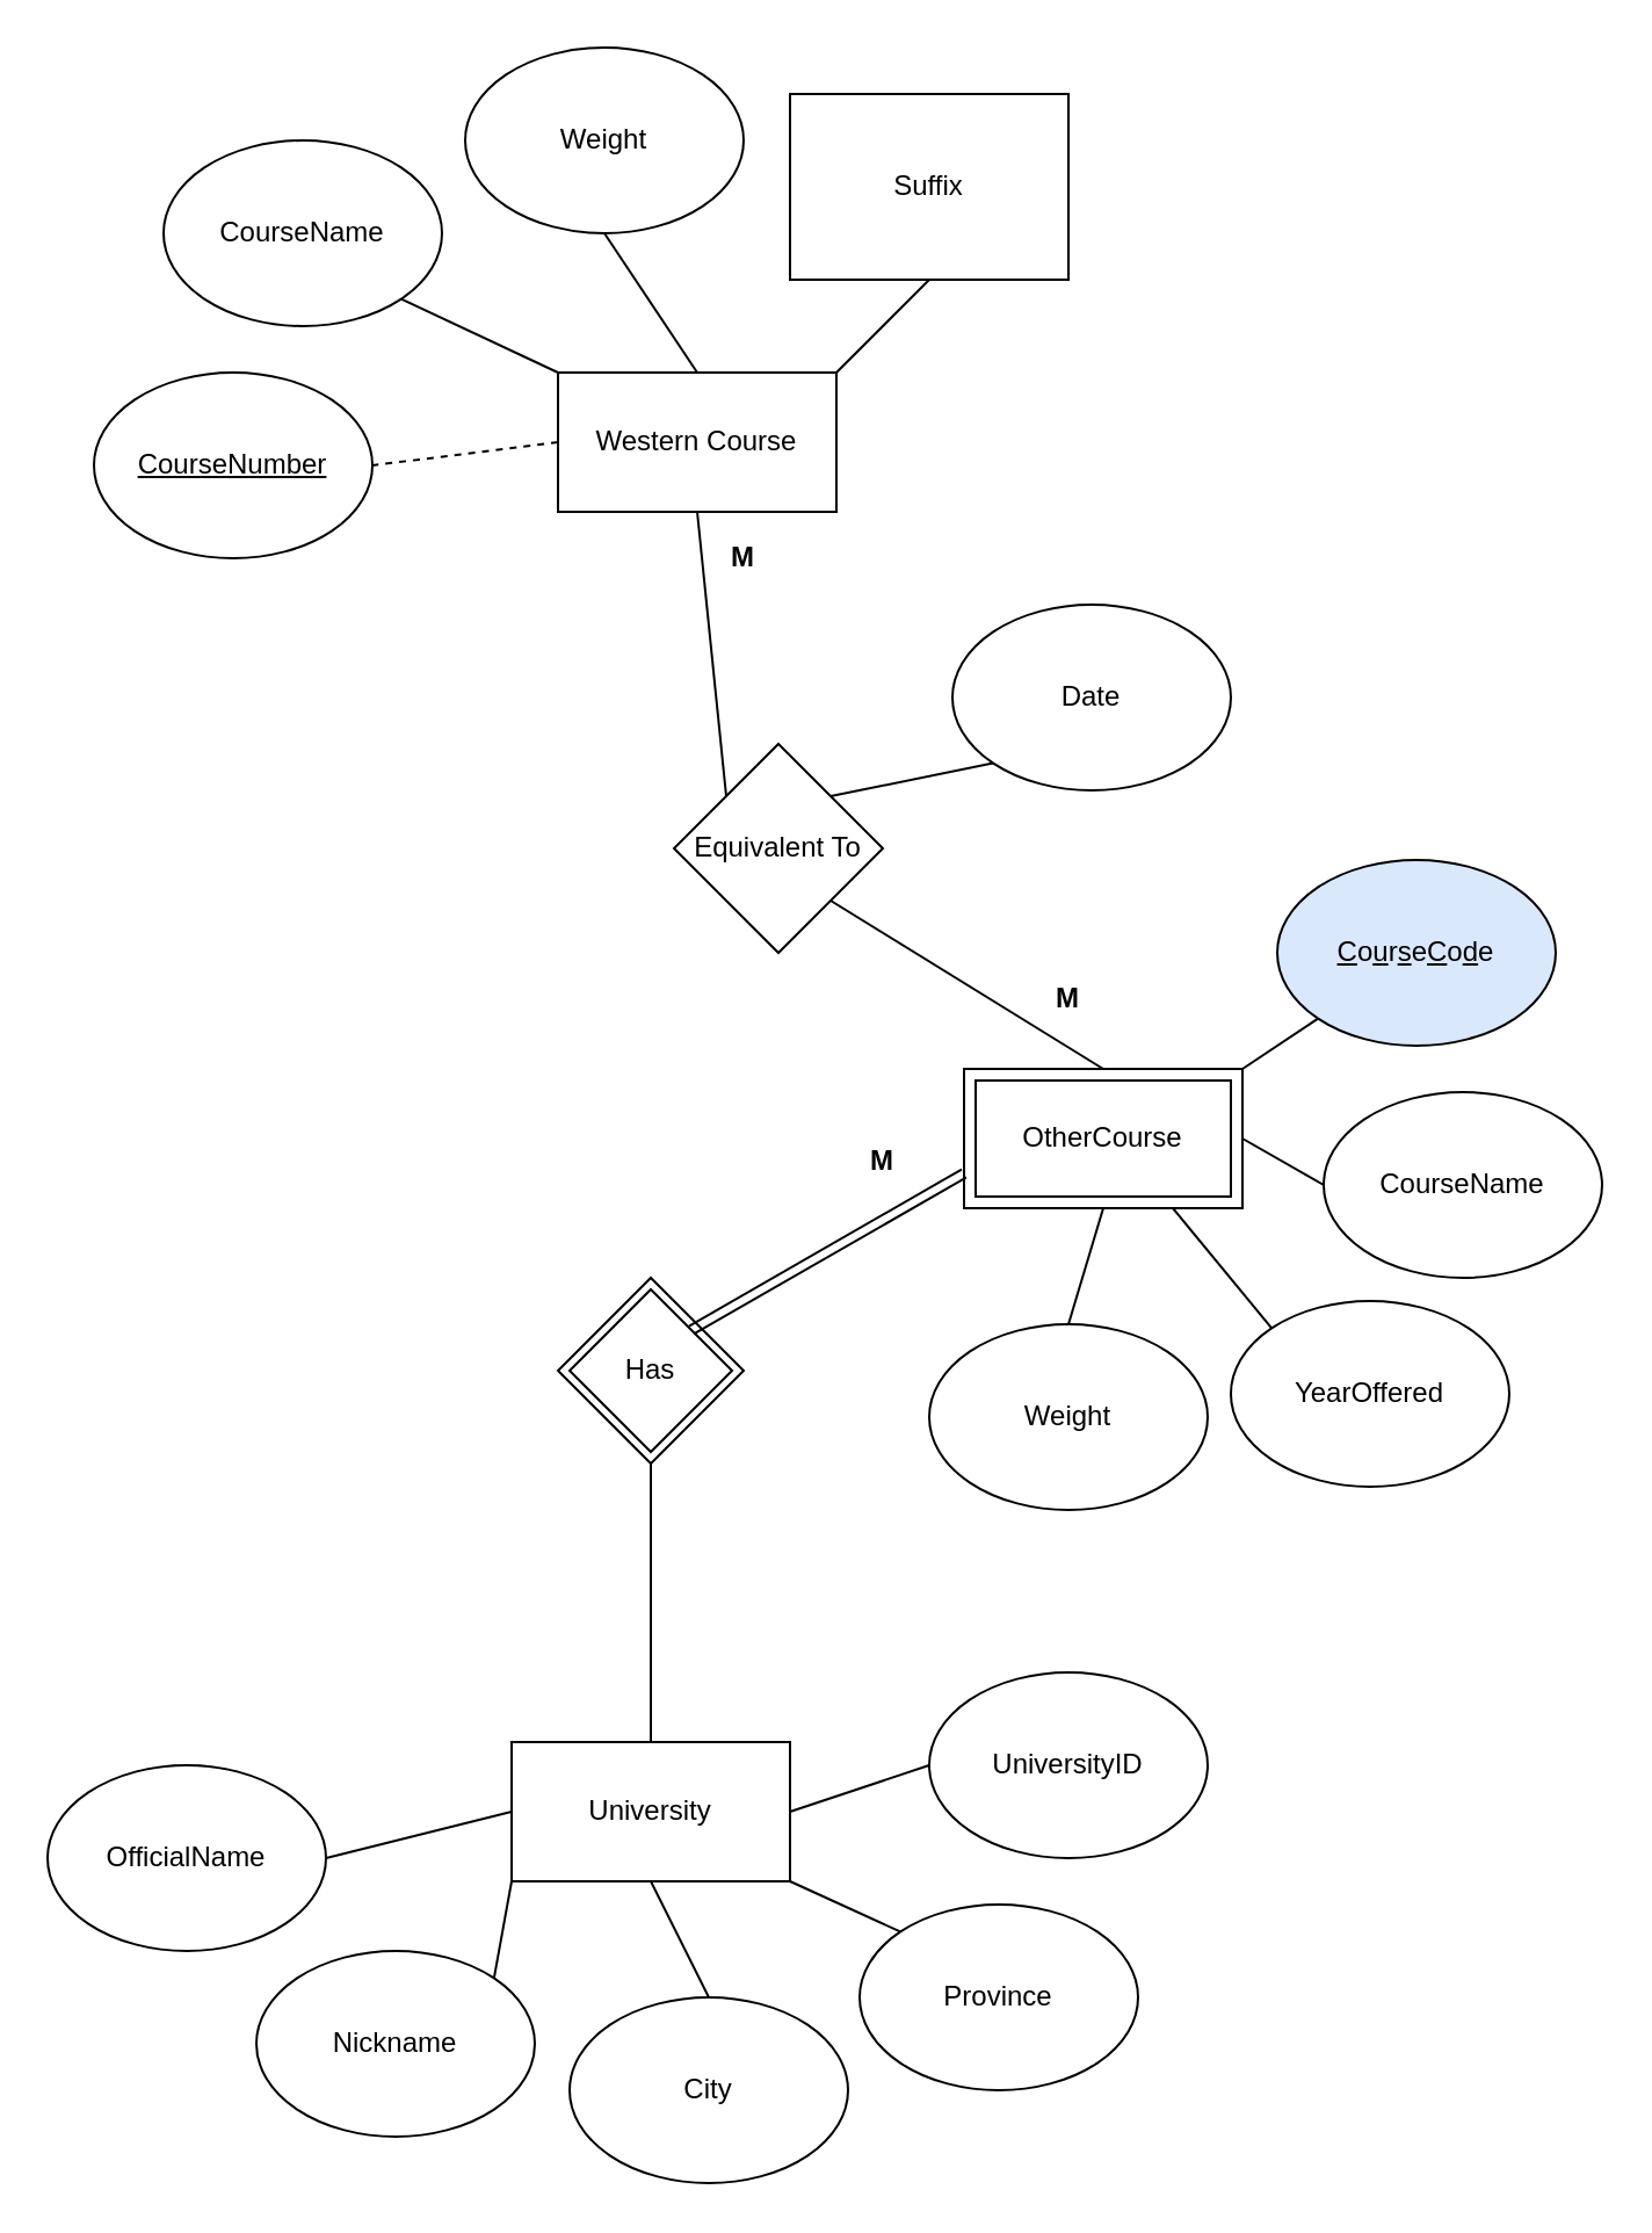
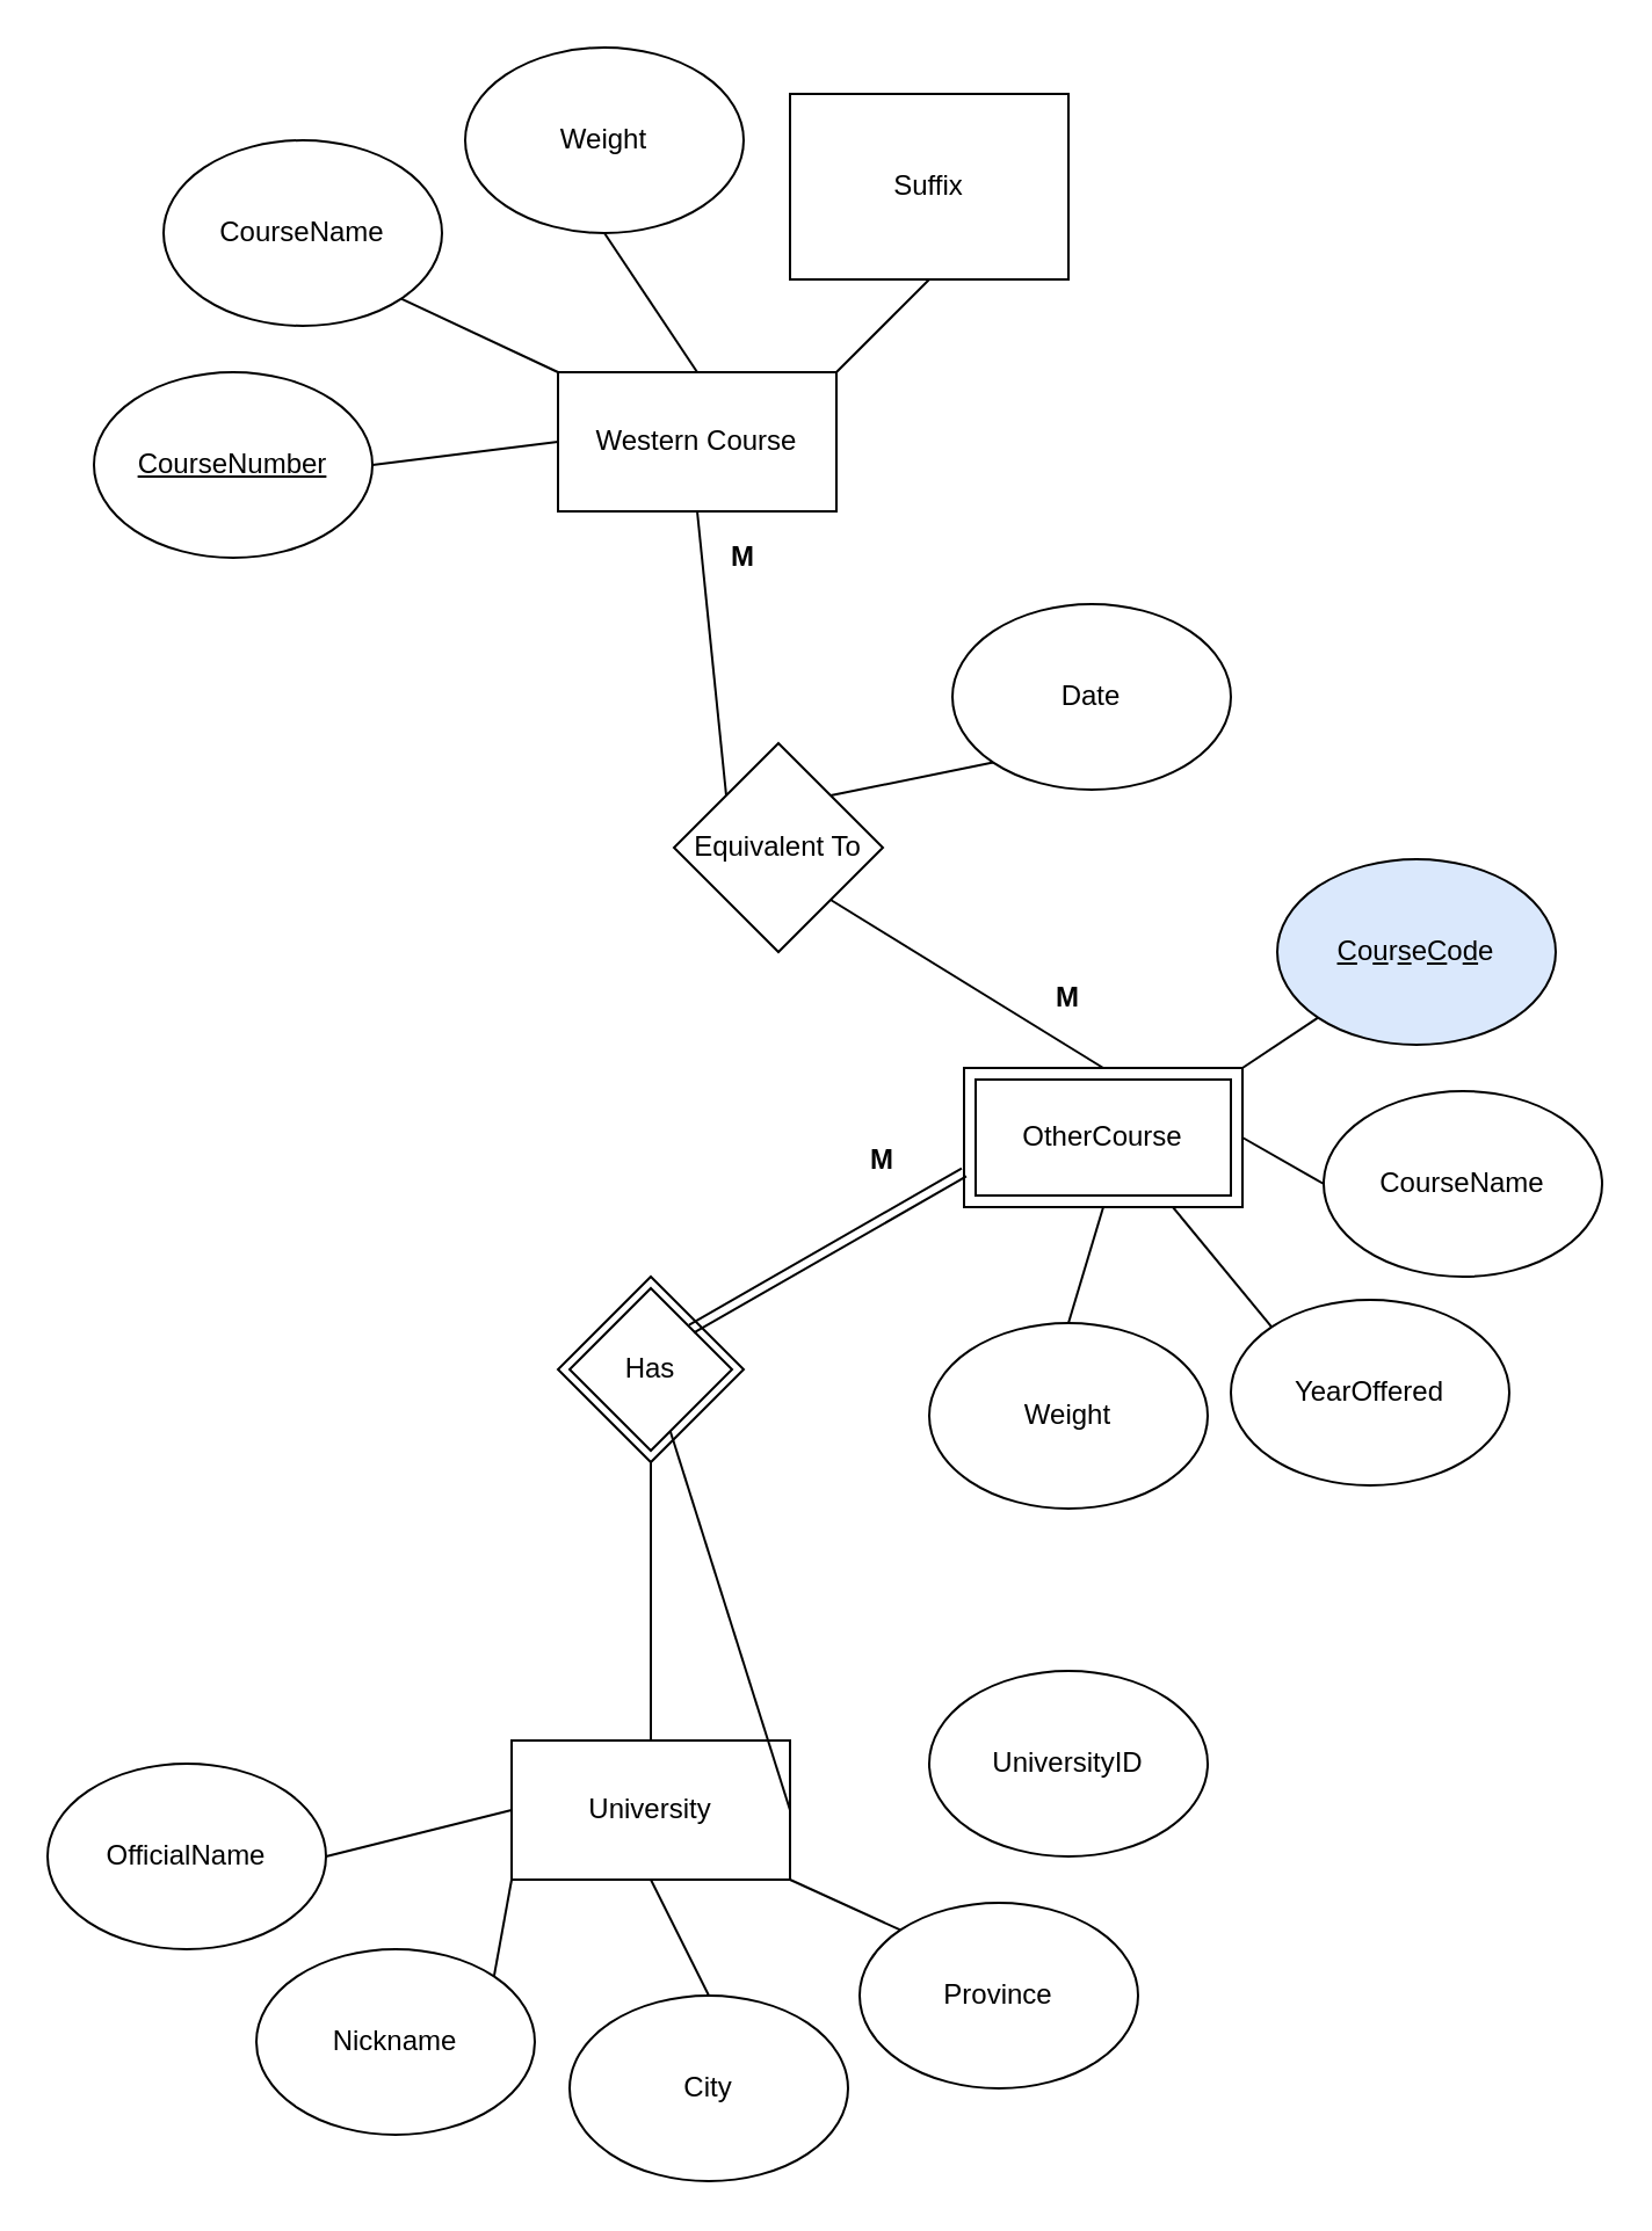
  <mxCell id="0" />
  <mxCell id="1" parent="0" />
  <mxCell id="2" value="Western Course" style="rounded=0;whiteSpace=wrap;html=1;" parent="1" vertex="1"><mxGeometry x="240" y="160" width="120" height="60" as="geometry" /></mxCell>
  <mxCell id="3" value="CourseNumber" style="ellipse;whiteSpace=wrap;html=1;fontStyle=4" parent="1" vertex="1"><mxGeometry x="40" y="160" width="120" height="80" as="geometry" /></mxCell>
  <mxCell id="4" value="CourseName" style="ellipse;whiteSpace=wrap;html=1;" parent="1" vertex="1"><mxGeometry x="70" y="60" width="120" height="80" as="geometry" /></mxCell>
  <mxCell id="5" value="Weight" style="ellipse;whiteSpace=wrap;html=1;" parent="1" vertex="1"><mxGeometry x="200" y="20" width="120" height="80" as="geometry" /></mxCell>
  <mxCell id="6" value="Suffix" style="whiteSpace=wrap;html=1;rounded=0;" parent="1" vertex="1"><mxGeometry x="340" y="40" width="120" height="80" as="geometry" /></mxCell>
- <mxCell id="7" value="" style="endArrow=none;html=1;exitX=0;exitY=0.5;exitDx=0;exitDy=0;entryX=1;entryY=0.5;entryDx=0;entryDy=0;dashed=1;" parent="1" source="2" target="3" edge="1"><mxGeometry width="50" height="50" relative="1" as="geometry"><mxPoint x="400" y="550" as="sourcePoint" /><mxPoint x="450" y="500" as="targetPoint" /></mxGeometry></mxCell>
+ <mxCell id="7" value="" style="endArrow=none;html=1;exitX=0;exitY=0.5;exitDx=0;exitDy=0;entryX=1;entryY=0.5;entryDx=0;entryDy=0;" parent="1" source="2" target="3" edge="1"><mxGeometry width="50" height="50" relative="1" as="geometry"><mxPoint x="400" y="550" as="sourcePoint" /><mxPoint x="450" y="500" as="targetPoint" /></mxGeometry></mxCell>
  <mxCell id="8" value="" style="endArrow=none;html=1;exitX=0;exitY=0;exitDx=0;exitDy=0;entryX=1;entryY=1;entryDx=0;entryDy=0;" parent="1" source="2" target="4" edge="1"><mxGeometry width="50" height="50" relative="1" as="geometry"><mxPoint x="400" y="550" as="sourcePoint" /><mxPoint x="450" y="500" as="targetPoint" /></mxGeometry></mxCell>
  <mxCell id="9" value="" style="endArrow=none;html=1;exitX=0.5;exitY=0;exitDx=0;exitDy=0;entryX=0.5;entryY=1;entryDx=0;entryDy=0;" parent="1" source="2" target="5" edge="1"><mxGeometry width="50" height="50" relative="1" as="geometry"><mxPoint x="400" y="550" as="sourcePoint" /><mxPoint x="450" y="500" as="targetPoint" /></mxGeometry></mxCell>
  <mxCell id="10" value="" style="endArrow=none;html=1;exitX=1;exitY=0;exitDx=0;exitDy=0;entryX=0.5;entryY=1;entryDx=0;entryDy=0;" parent="1" source="2" target="6" edge="1"><mxGeometry width="50" height="50" relative="1" as="geometry"><mxPoint x="400" y="550" as="sourcePoint" /><mxPoint x="450" y="500" as="targetPoint" /></mxGeometry></mxCell>
  <mxCell id="11" value="Equivalent To" style="rhombus;whiteSpace=wrap;html=1;" parent="1" vertex="1"><mxGeometry x="290" y="320" width="90" height="90" as="geometry" /></mxCell>
  <mxCell id="12" value="" style="rounded=0;whiteSpace=wrap;html=1;" parent="1" vertex="1"><mxGeometry x="415" y="460" width="120" height="60" as="geometry" /></mxCell>
  <mxCell id="13" value="OtherCourse" style="rounded=0;whiteSpace=wrap;html=1;" parent="1" vertex="1"><mxGeometry x="420" y="465" width="110" height="50" as="geometry" /></mxCell>
  <mxCell id="14" value="" style="endArrow=none;html=1;exitX=1;exitY=1;exitDx=0;exitDy=0;entryX=0.5;entryY=0;entryDx=0;entryDy=0;" parent="1" source="11" target="12" edge="1"><mxGeometry width="50" height="50" relative="1" as="geometry"><mxPoint x="400" y="550" as="sourcePoint" /><mxPoint x="475" y="420" as="targetPoint" /></mxGeometry></mxCell>
  <mxCell id="15" value="" style="endArrow=none;html=1;exitX=0.5;exitY=1;exitDx=0;exitDy=0;entryX=0;entryY=0;entryDx=0;entryDy=0;" parent="1" source="2" target="11" edge="1"><mxGeometry width="50" height="50" relative="1" as="geometry"><mxPoint x="400" y="550" as="sourcePoint" /><mxPoint x="450" y="500" as="targetPoint" /></mxGeometry></mxCell>
  <mxCell id="16" value="&lt;u&gt;C&lt;/u&gt;o&lt;u&gt;u&lt;/u&gt;r&lt;u&gt;s&lt;/u&gt;e&lt;u&gt;C&lt;/u&gt;o&lt;u&gt;d&lt;/u&gt;e" style="ellipse;whiteSpace=wrap;html=1;fillColor=#dae8fc;" parent="1" vertex="1"><mxGeometry x="550" y="370" width="120" height="80" as="geometry" /></mxCell>
  <mxCell id="17" value="CourseName" style="ellipse;whiteSpace=wrap;html=1;" parent="1" vertex="1"><mxGeometry x="570" y="470" width="120" height="80" as="geometry" /></mxCell>
  <mxCell id="18" value="YearOffered" style="ellipse;whiteSpace=wrap;html=1;" parent="1" vertex="1"><mxGeometry x="530" y="560" width="120" height="80" as="geometry" /></mxCell>
  <mxCell id="19" value="Weight" style="ellipse;whiteSpace=wrap;html=1;" parent="1" vertex="1"><mxGeometry x="400" y="570" width="120" height="80" as="geometry" /></mxCell>
  <mxCell id="20" value="" style="endArrow=none;html=1;entryX=0;entryY=1;entryDx=0;entryDy=0;exitX=1;exitY=0;exitDx=0;exitDy=0;" parent="1" source="12" target="16" edge="1"><mxGeometry width="50" height="50" relative="1" as="geometry"><mxPoint x="510" y="380" as="sourcePoint" /><mxPoint x="450" y="500" as="targetPoint" /></mxGeometry></mxCell>
  <mxCell id="21" value="" style="endArrow=none;html=1;entryX=0;entryY=0.5;entryDx=0;entryDy=0;exitX=1;exitY=0.5;exitDx=0;exitDy=0;" parent="1" source="12" target="17" edge="1"><mxGeometry width="50" height="50" relative="1" as="geometry"><mxPoint x="400" y="550" as="sourcePoint" /><mxPoint x="450" y="500" as="targetPoint" /></mxGeometry></mxCell>
  <mxCell id="22" value="" style="endArrow=none;html=1;entryX=0;entryY=0;entryDx=0;entryDy=0;exitX=0.75;exitY=1;exitDx=0;exitDy=0;" parent="1" source="12" target="18" edge="1"><mxGeometry width="50" height="50" relative="1" as="geometry"><mxPoint x="400" y="550" as="sourcePoint" /><mxPoint x="450" y="500" as="targetPoint" /></mxGeometry></mxCell>
  <mxCell id="23" value="" style="endArrow=none;html=1;exitX=0.5;exitY=0;exitDx=0;exitDy=0;entryX=0.5;entryY=1;entryDx=0;entryDy=0;" parent="1" source="19" target="12" edge="1"><mxGeometry width="50" height="50" relative="1" as="geometry"><mxPoint x="400" y="550" as="sourcePoint" /><mxPoint x="450" y="500" as="targetPoint" /></mxGeometry></mxCell>
  <mxCell id="24" value="" style="rhombus;whiteSpace=wrap;html=1;" parent="1" vertex="1"><mxGeometry x="240" y="550" width="80" height="80" as="geometry" /></mxCell>
  <mxCell id="25" value="Has" style="rhombus;whiteSpace=wrap;html=1;" parent="1" vertex="1"><mxGeometry x="245" y="555" width="70" height="70" as="geometry" /></mxCell>
  <mxCell id="26" value="University" style="rounded=0;whiteSpace=wrap;html=1;" parent="1" vertex="1"><mxGeometry x="220" y="750" width="120" height="60" as="geometry" /></mxCell>
  <mxCell id="27" value="" style="endArrow=none;html=1;exitX=1;exitY=0;exitDx=0;exitDy=0;entryX=0;entryY=0.75;entryDx=0;entryDy=0;shape=link;" parent="1" source="25" target="12" edge="1"><mxGeometry width="50" height="50" relative="1" as="geometry"><mxPoint x="400" y="550" as="sourcePoint" /><mxPoint x="450" y="500" as="targetPoint" /></mxGeometry></mxCell>
  <mxCell id="28" value="" style="endArrow=none;html=1;exitX=0.5;exitY=1;exitDx=0;exitDy=0;entryX=0.5;entryY=0;entryDx=0;entryDy=0;" parent="1" source="24" target="26" edge="1"><mxGeometry width="50" height="50" relative="1" as="geometry"><mxPoint x="400" y="550" as="sourcePoint" /><mxPoint x="450" y="500" as="targetPoint" /></mxGeometry></mxCell>
  <mxCell id="29" value="OfficialName" style="ellipse;whiteSpace=wrap;html=1;" parent="1" vertex="1"><mxGeometry x="20" y="760" width="120" height="80" as="geometry" /></mxCell>
  <mxCell id="30" value="Nickname" style="ellipse;whiteSpace=wrap;html=1;" parent="1" vertex="1"><mxGeometry x="110" y="840" width="120" height="80" as="geometry" /></mxCell>
  <mxCell id="31" value="City" style="ellipse;whiteSpace=wrap;html=1;" parent="1" vertex="1"><mxGeometry x="245" y="860" width="120" height="80" as="geometry" /></mxCell>
  <mxCell id="32" value="Province" style="ellipse;whiteSpace=wrap;html=1;" parent="1" vertex="1"><mxGeometry x="370" y="820" width="120" height="80" as="geometry" /></mxCell>
  <mxCell id="33" value="UniversityID" style="ellipse;whiteSpace=wrap;html=1;" parent="1" vertex="1"><mxGeometry x="400" y="720" width="120" height="80" as="geometry" /></mxCell>
  <mxCell id="34" value="" style="endArrow=none;html=1;exitX=0;exitY=0.5;exitDx=0;exitDy=0;entryX=1;entryY=0.5;entryDx=0;entryDy=0;" parent="1" source="26" target="29" edge="1"><mxGeometry width="50" height="50" relative="1" as="geometry"><mxPoint x="400" y="550" as="sourcePoint" /><mxPoint x="450" y="500" as="targetPoint" /></mxGeometry></mxCell>
  <mxCell id="35" value="" style="endArrow=none;html=1;exitX=0;exitY=1;exitDx=0;exitDy=0;entryX=1;entryY=0;entryDx=0;entryDy=0;" parent="1" source="26" target="30" edge="1"><mxGeometry width="50" height="50" relative="1" as="geometry"><mxPoint x="400" y="550" as="sourcePoint" /><mxPoint x="450" y="500" as="targetPoint" /></mxGeometry></mxCell>
  <mxCell id="36" value="" style="endArrow=none;html=1;exitX=0.5;exitY=1;exitDx=0;exitDy=0;entryX=0.5;entryY=0;entryDx=0;entryDy=0;" parent="1" source="26" target="31" edge="1"><mxGeometry width="50" height="50" relative="1" as="geometry"><mxPoint x="400" y="550" as="sourcePoint" /><mxPoint x="450" y="500" as="targetPoint" /></mxGeometry></mxCell>
  <mxCell id="37" value="" style="endArrow=none;html=1;exitX=1;exitY=1;exitDx=0;exitDy=0;entryX=0;entryY=0;entryDx=0;entryDy=0;" parent="1" source="26" target="32" edge="1"><mxGeometry width="50" height="50" relative="1" as="geometry"><mxPoint x="400" y="550" as="sourcePoint" /><mxPoint x="450" y="500" as="targetPoint" /></mxGeometry></mxCell>
- <mxCell id="38" value="" style="endArrow=none;html=1;exitX=1;exitY=0.5;exitDx=0;exitDy=0;entryX=0;entryY=0.5;entryDx=0;entryDy=0;" parent="1" source="26" target="33" edge="1"><mxGeometry width="50" height="50" relative="1" as="geometry"><mxPoint x="400" y="550" as="sourcePoint" /><mxPoint x="450" y="500" as="targetPoint" /></mxGeometry></mxCell>
+ <mxCell id="38" value="" style="endArrow=none;html=1;exitX=1;exitY=0.5;exitDx=0;exitDy=0;" parent="1" source="26" target="25" edge="1"><mxGeometry width="50" height="50" relative="1" as="geometry"><mxPoint x="400" y="550" as="sourcePoint" /><mxPoint x="450" y="500" as="targetPoint" /></mxGeometry></mxCell>
  <mxCell id="39" value="M" style="text;html=1;strokeColor=none;fillColor=none;align=center;verticalAlign=middle;whiteSpace=wrap;rounded=0;fontStyle=1" parent="1" vertex="1"><mxGeometry x="360" y="490" width="40" height="20" as="geometry" /></mxCell>
  <mxCell id="40" value="M" style="text;html=1;strokeColor=none;fillColor=none;align=center;verticalAlign=middle;whiteSpace=wrap;rounded=0;fontStyle=1" parent="1" vertex="1"><mxGeometry x="440" y="420" width="40" height="20" as="geometry" /></mxCell>
  <mxCell id="41" value="M" style="text;html=1;strokeColor=none;fillColor=none;align=center;verticalAlign=middle;whiteSpace=wrap;rounded=0;fontStyle=1" parent="1" vertex="1"><mxGeometry x="300" y="230" width="40" height="20" as="geometry" /></mxCell>
  <mxCell id="42" value="Date" style="ellipse;whiteSpace=wrap;html=1;" vertex="1" parent="1"><mxGeometry x="410" y="260" width="120" height="80" as="geometry" /></mxCell>
  <mxCell id="43" value="" style="endArrow=none;html=1;exitX=1;exitY=0;exitDx=0;exitDy=0;entryX=0;entryY=1;entryDx=0;entryDy=0;" edge="1" parent="1" source="11" target="42"><mxGeometry width="50" height="50" relative="1" as="geometry"><mxPoint x="390" y="410" as="sourcePoint" /><mxPoint x="440" y="360" as="targetPoint" /></mxGeometry></mxCell>
